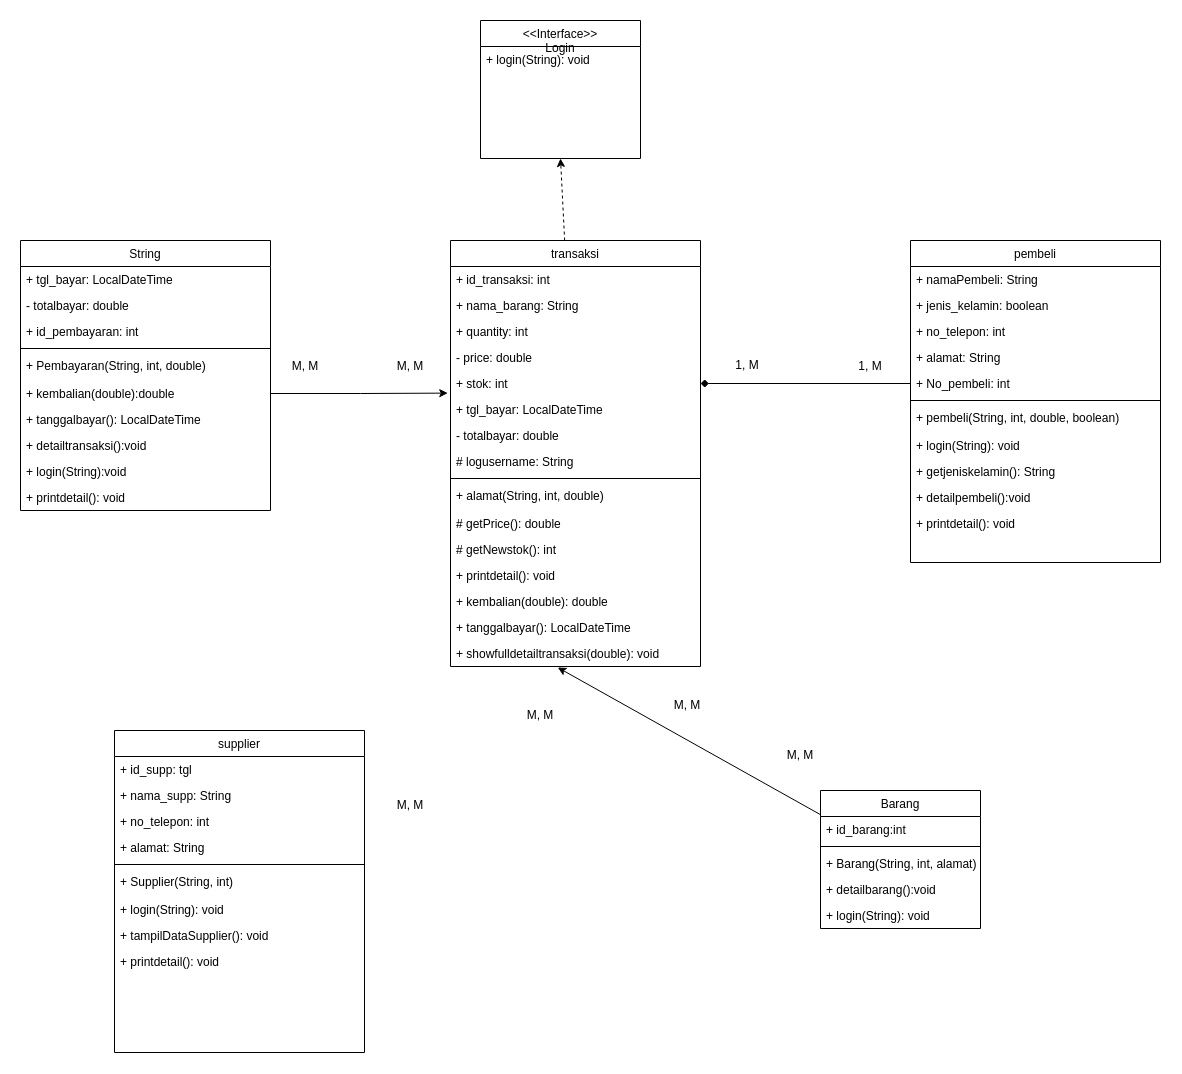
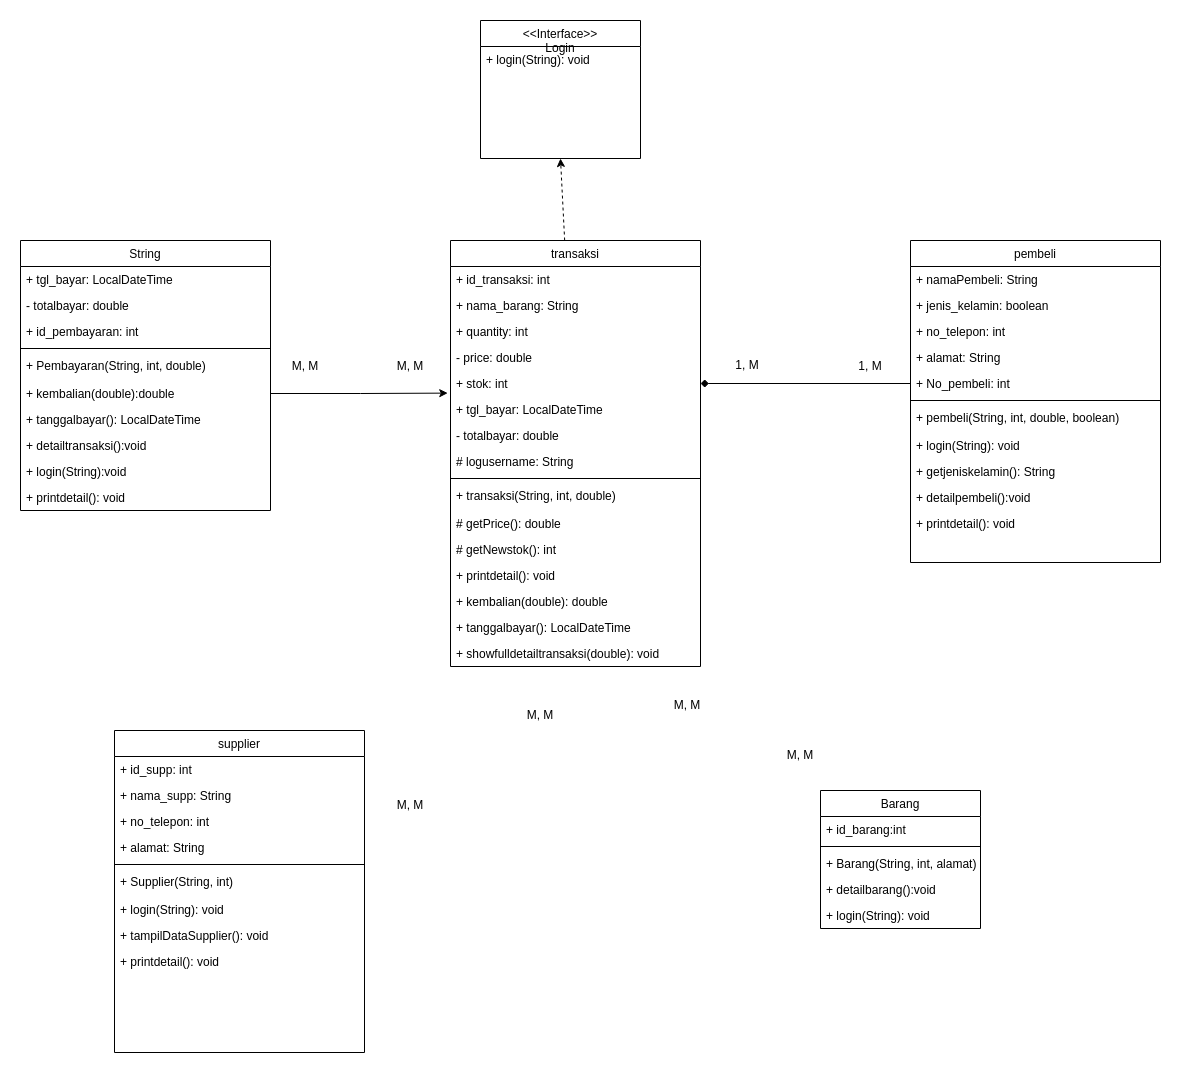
  <mxCell id="0" />
  <mxCell id="1" parent="0" />
- <mxCell id="2" style="rounded=0;orthogonalLoop=1;jettySize=auto;html=1;entryX=0.429;entryY=1.038;entryDx=0;entryDy=0;entryPerimeter=0;" edge="1" parent="1" source="3" target="61"><mxGeometry relative="1" as="geometry" /></mxCell>
  <mxCell id="3" value="Barang" style="swimlane;fontStyle=0;align=center;verticalAlign=top;childLayout=stackLayout;horizontal=1;startSize=26;horizontalStack=0;resizeParent=1;resizeLast=0;collapsible=1;marginBottom=0;rounded=0;shadow=0;strokeWidth=1;" parent="1" vertex="1"><mxGeometry x="820" y="790" width="160" height="138" as="geometry"><mxRectangle x="130" y="380" width="160" height="26" as="alternateBounds" /></mxGeometry></mxCell>
  <mxCell id="4" value="+ id_barang:int" style="text;align=left;verticalAlign=top;spacingLeft=4;spacingRight=4;overflow=hidden;rotatable=0;points=[[0,0.5],[1,0.5]];portConstraint=eastwest;" parent="3" vertex="1"><mxGeometry y="26" width="160" height="26" as="geometry" /></mxCell>
  <mxCell id="5" value="" style="line;html=1;strokeWidth=1;align=left;verticalAlign=middle;spacingTop=-1;spacingLeft=3;spacingRight=3;rotatable=0;labelPosition=right;points=[];portConstraint=eastwest;" parent="3" vertex="1"><mxGeometry y="52" width="160" height="8" as="geometry" /></mxCell>
  <mxCell id="6" value="+ Barang(String, int, alamat)" style="text;align=left;verticalAlign=top;spacingLeft=4;spacingRight=4;overflow=hidden;rotatable=0;points=[[0,0.5],[1,0.5]];portConstraint=eastwest;fontStyle=0" parent="3" vertex="1"><mxGeometry y="60" width="160" height="26" as="geometry" /></mxCell>
  <mxCell id="7" value="+ detailbarang():void" style="text;align=left;verticalAlign=top;spacingLeft=4;spacingRight=4;overflow=hidden;rotatable=0;points=[[0,0.5],[1,0.5]];portConstraint=eastwest;" parent="3" vertex="1"><mxGeometry y="86" width="160" height="26" as="geometry" /></mxCell>
  <mxCell id="8" value="+ login(String): void" style="text;align=left;verticalAlign=top;spacingLeft=4;spacingRight=4;overflow=hidden;rotatable=0;points=[[0,0.5],[1,0.5]];portConstraint=eastwest;fontStyle=0" vertex="1" parent="3"><mxGeometry y="112" width="160" height="26" as="geometry" /></mxCell>
  <mxCell id="9" value="&lt;&lt;Interface&gt;&gt;&#10;Login" style="swimlane;fontStyle=0;align=center;verticalAlign=top;childLayout=stackLayout;horizontal=1;startSize=26;horizontalStack=0;resizeParent=1;resizeLast=0;collapsible=1;marginBottom=0;rounded=0;shadow=0;strokeWidth=1;" vertex="1" parent="1"><mxGeometry x="480" y="20" width="160" height="138" as="geometry"><mxRectangle x="414" y="100" width="160" height="26" as="alternateBounds" /></mxGeometry></mxCell>
  <mxCell id="10" value="+ login(String): void" style="text;align=left;verticalAlign=top;spacingLeft=4;spacingRight=4;overflow=hidden;rotatable=0;points=[[0,0.5],[1,0.5]];portConstraint=eastwest;fontStyle=0" vertex="1" parent="9"><mxGeometry y="26" width="160" height="26" as="geometry" /></mxCell>
  <mxCell id="11" value="String" style="swimlane;fontStyle=0;align=center;verticalAlign=top;childLayout=stackLayout;horizontal=1;startSize=26;horizontalStack=0;resizeParent=1;resizeLast=0;collapsible=1;marginBottom=0;rounded=0;shadow=0;strokeWidth=1;" vertex="1" parent="1"><mxGeometry x="20" y="240" width="250" height="270" as="geometry"><mxRectangle x="130" y="380" width="160" height="26" as="alternateBounds" /></mxGeometry></mxCell>
  <mxCell id="12" value="+ tgl_bayar: LocalDateTime" style="text;align=left;verticalAlign=top;spacingLeft=4;spacingRight=4;overflow=hidden;rotatable=0;points=[[0,0.5],[1,0.5]];portConstraint=eastwest;" vertex="1" parent="11"><mxGeometry y="26" width="250" height="26" as="geometry" /></mxCell>
  <mxCell id="13" value="- totalbayar: double" style="text;align=left;verticalAlign=top;spacingLeft=4;spacingRight=4;overflow=hidden;rotatable=0;points=[[0,0.5],[1,0.5]];portConstraint=eastwest;" vertex="1" parent="11"><mxGeometry y="52" width="250" height="26" as="geometry" /></mxCell>
  <mxCell id="14" value="+ id_pembayaran: int" style="text;align=left;verticalAlign=top;spacingLeft=4;spacingRight=4;overflow=hidden;rotatable=0;points=[[0,0.5],[1,0.5]];portConstraint=eastwest;" vertex="1" parent="11"><mxGeometry y="78" width="250" height="26" as="geometry" /></mxCell>
  <mxCell id="15" value="" style="line;html=1;strokeWidth=1;align=left;verticalAlign=middle;spacingTop=-1;spacingLeft=3;spacingRight=3;rotatable=0;labelPosition=right;points=[];portConstraint=eastwest;" vertex="1" parent="11"><mxGeometry y="104" width="250" height="8" as="geometry" /></mxCell>
  <mxCell id="16" value="+ Pembayaran(String, int, double)" style="text;align=left;verticalAlign=top;spacingLeft=4;spacingRight=4;overflow=hidden;rotatable=0;points=[[0,0.5],[1,0.5]];portConstraint=eastwest;fontStyle=0" vertex="1" parent="11"><mxGeometry y="112" width="250" height="28" as="geometry" /></mxCell>
  <mxCell id="17" value="+ kembalian(double):double" style="text;align=left;verticalAlign=top;spacingLeft=4;spacingRight=4;overflow=hidden;rotatable=0;points=[[0,0.5],[1,0.5]];portConstraint=eastwest;" vertex="1" parent="11"><mxGeometry y="140" width="250" height="26" as="geometry" /></mxCell>
  <mxCell id="18" value="+ tanggalbayar(): LocalDateTime" style="text;align=left;verticalAlign=top;spacingLeft=4;spacingRight=4;overflow=hidden;rotatable=0;points=[[0,0.5],[1,0.5]];portConstraint=eastwest;" vertex="1" parent="11"><mxGeometry y="166" width="250" height="26" as="geometry" /></mxCell>
  <mxCell id="19" value="+ detailtransaksi():void" style="text;align=left;verticalAlign=top;spacingLeft=4;spacingRight=4;overflow=hidden;rotatable=0;points=[[0,0.5],[1,0.5]];portConstraint=eastwest;" vertex="1" parent="11"><mxGeometry y="192" width="250" height="26" as="geometry" /></mxCell>
  <mxCell id="20" value="+ login(String):void" style="text;align=left;verticalAlign=top;spacingLeft=4;spacingRight=4;overflow=hidden;rotatable=0;points=[[0,0.5],[1,0.5]];portConstraint=eastwest;" vertex="1" parent="11"><mxGeometry y="218" width="250" height="26" as="geometry" /></mxCell>
  <mxCell id="21" value="+ printdetail(): void" style="text;align=left;verticalAlign=top;spacingLeft=4;spacingRight=4;overflow=hidden;rotatable=0;points=[[0,0.5],[1,0.5]];portConstraint=eastwest;" vertex="1" parent="11"><mxGeometry y="244" width="250" height="26" as="geometry" /></mxCell>
  <mxCell id="22" value="pembeli" style="swimlane;fontStyle=0;align=center;verticalAlign=top;childLayout=stackLayout;horizontal=1;startSize=26;horizontalStack=0;resizeParent=1;resizeLast=0;collapsible=1;marginBottom=0;rounded=0;shadow=0;strokeWidth=1;" vertex="1" parent="1"><mxGeometry x="910" y="240" width="250" height="322" as="geometry"><mxRectangle x="130" y="380" width="160" height="26" as="alternateBounds" /></mxGeometry></mxCell>
  <mxCell id="23" value="+ namaPembeli: String" style="text;align=left;verticalAlign=top;spacingLeft=4;spacingRight=4;overflow=hidden;rotatable=0;points=[[0,0.5],[1,0.5]];portConstraint=eastwest;" vertex="1" parent="22"><mxGeometry y="26" width="250" height="26" as="geometry" /></mxCell>
  <mxCell id="24" value="+ jenis_kelamin: boolean" style="text;align=left;verticalAlign=top;spacingLeft=4;spacingRight=4;overflow=hidden;rotatable=0;points=[[0,0.5],[1,0.5]];portConstraint=eastwest;" vertex="1" parent="22"><mxGeometry y="52" width="250" height="26" as="geometry" /></mxCell>
  <mxCell id="25" value="+ no_telepon: int" style="text;align=left;verticalAlign=top;spacingLeft=4;spacingRight=4;overflow=hidden;rotatable=0;points=[[0,0.5],[1,0.5]];portConstraint=eastwest;" vertex="1" parent="22"><mxGeometry y="78" width="250" height="26" as="geometry" /></mxCell>
  <mxCell id="26" value="+ alamat: String" style="text;align=left;verticalAlign=top;spacingLeft=4;spacingRight=4;overflow=hidden;rotatable=0;points=[[0,0.5],[1,0.5]];portConstraint=eastwest;" vertex="1" parent="22"><mxGeometry y="104" width="250" height="26" as="geometry" /></mxCell>
  <mxCell id="27" value="+ No_pembeli: int" style="text;align=left;verticalAlign=top;spacingLeft=4;spacingRight=4;overflow=hidden;rotatable=0;points=[[0,0.5],[1,0.5]];portConstraint=eastwest;" vertex="1" parent="22"><mxGeometry y="130" width="250" height="26" as="geometry" /></mxCell>
  <mxCell id="28" value="" style="line;html=1;strokeWidth=1;align=left;verticalAlign=middle;spacingTop=-1;spacingLeft=3;spacingRight=3;rotatable=0;labelPosition=right;points=[];portConstraint=eastwest;" vertex="1" parent="22"><mxGeometry y="156" width="250" height="8" as="geometry" /></mxCell>
  <mxCell id="29" value="+ pembeli(String, int, double, boolean)" style="text;align=left;verticalAlign=top;spacingLeft=4;spacingRight=4;overflow=hidden;rotatable=0;points=[[0,0.5],[1,0.5]];portConstraint=eastwest;fontStyle=0" vertex="1" parent="22"><mxGeometry y="164" width="250" height="28" as="geometry" /></mxCell>
  <mxCell id="30" value="+ login(String): void" style="text;align=left;verticalAlign=top;spacingLeft=4;spacingRight=4;overflow=hidden;rotatable=0;points=[[0,0.5],[1,0.5]];portConstraint=eastwest;" vertex="1" parent="22"><mxGeometry y="192" width="250" height="26" as="geometry" /></mxCell>
  <mxCell id="31" value="+ getjeniskelamin(): String" style="text;align=left;verticalAlign=top;spacingLeft=4;spacingRight=4;overflow=hidden;rotatable=0;points=[[0,0.5],[1,0.5]];portConstraint=eastwest;" vertex="1" parent="22"><mxGeometry y="218" width="250" height="26" as="geometry" /></mxCell>
  <mxCell id="32" value="+ detailpembeli():void" style="text;align=left;verticalAlign=top;spacingLeft=4;spacingRight=4;overflow=hidden;rotatable=0;points=[[0,0.5],[1,0.5]];portConstraint=eastwest;" vertex="1" parent="22"><mxGeometry y="244" width="250" height="26" as="geometry" /></mxCell>
  <mxCell id="33" value="+ printdetail(): void" style="text;align=left;verticalAlign=top;spacingLeft=4;spacingRight=4;overflow=hidden;rotatable=0;points=[[0,0.5],[1,0.5]];portConstraint=eastwest;" vertex="1" parent="22"><mxGeometry y="270" width="250" height="26" as="geometry" /></mxCell>
  <mxCell id="34" value="supplier" style="swimlane;fontStyle=0;align=center;verticalAlign=top;childLayout=stackLayout;horizontal=1;startSize=26;horizontalStack=0;resizeParent=1;resizeLast=0;collapsible=1;marginBottom=0;rounded=0;shadow=0;strokeWidth=1;" vertex="1" parent="1"><mxGeometry x="114" y="730" width="250" height="322" as="geometry"><mxRectangle x="130" y="380" width="160" height="26" as="alternateBounds" /></mxGeometry></mxCell>
- <mxCell id="35" value="+ id_supp: tgl" style="text;align=left;verticalAlign=top;spacingLeft=4;spacingRight=4;overflow=hidden;rotatable=0;points=[[0,0.5],[1,0.5]];portConstraint=eastwest;" vertex="1" parent="34"><mxGeometry y="26" width="250" height="26" as="geometry" /></mxCell>
+ <mxCell id="35" value="+ id_supp: int" style="text;align=left;verticalAlign=top;spacingLeft=4;spacingRight=4;overflow=hidden;rotatable=0;points=[[0,0.5],[1,0.5]];portConstraint=eastwest;" vertex="1" parent="34"><mxGeometry y="26" width="250" height="26" as="geometry" /></mxCell>
  <mxCell id="36" value="+ nama_supp: String" style="text;align=left;verticalAlign=top;spacingLeft=4;spacingRight=4;overflow=hidden;rotatable=0;points=[[0,0.5],[1,0.5]];portConstraint=eastwest;" vertex="1" parent="34"><mxGeometry y="52" width="250" height="26" as="geometry" /></mxCell>
  <mxCell id="37" value="+ no_telepon: int" style="text;align=left;verticalAlign=top;spacingLeft=4;spacingRight=4;overflow=hidden;rotatable=0;points=[[0,0.5],[1,0.5]];portConstraint=eastwest;" vertex="1" parent="34"><mxGeometry y="78" width="250" height="26" as="geometry" /></mxCell>
  <mxCell id="38" value="+ alamat: String" style="text;align=left;verticalAlign=top;spacingLeft=4;spacingRight=4;overflow=hidden;rotatable=0;points=[[0,0.5],[1,0.5]];portConstraint=eastwest;" vertex="1" parent="34"><mxGeometry y="104" width="250" height="26" as="geometry" /></mxCell>
  <mxCell id="39" value="" style="line;html=1;strokeWidth=1;align=left;verticalAlign=middle;spacingTop=-1;spacingLeft=3;spacingRight=3;rotatable=0;labelPosition=right;points=[];portConstraint=eastwest;" vertex="1" parent="34"><mxGeometry y="130" width="250" height="8" as="geometry" /></mxCell>
  <mxCell id="40" value="+ Supplier(String, int)" style="text;align=left;verticalAlign=top;spacingLeft=4;spacingRight=4;overflow=hidden;rotatable=0;points=[[0,0.5],[1,0.5]];portConstraint=eastwest;fontStyle=0" vertex="1" parent="34"><mxGeometry y="138" width="250" height="28" as="geometry" /></mxCell>
  <mxCell id="41" value="+ login(String): void" style="text;align=left;verticalAlign=top;spacingLeft=4;spacingRight=4;overflow=hidden;rotatable=0;points=[[0,0.5],[1,0.5]];portConstraint=eastwest;" vertex="1" parent="34"><mxGeometry y="166" width="250" height="26" as="geometry" /></mxCell>
  <mxCell id="42" value="+ tampilDataSupplier(): void" style="text;align=left;verticalAlign=top;spacingLeft=4;spacingRight=4;overflow=hidden;rotatable=0;points=[[0,0.5],[1,0.5]];portConstraint=eastwest;" vertex="1" parent="34"><mxGeometry y="192" width="250" height="26" as="geometry" /></mxCell>
  <mxCell id="43" value="+ printdetail(): void" style="text;align=left;verticalAlign=top;spacingLeft=4;spacingRight=4;overflow=hidden;rotatable=0;points=[[0,0.5],[1,0.5]];portConstraint=eastwest;" vertex="1" parent="34"><mxGeometry y="218" width="250" height="26" as="geometry" /></mxCell>
  <mxCell id="44" style="rounded=0;orthogonalLoop=1;jettySize=auto;html=1;entryX=0.5;entryY=1;entryDx=0;entryDy=0;dashed=1;" edge="1" parent="1" source="45" target="9"><mxGeometry relative="1" as="geometry" /></mxCell>
  <mxCell id="45" value="transaksi" style="swimlane;fontStyle=0;align=center;verticalAlign=top;childLayout=stackLayout;horizontal=1;startSize=26;horizontalStack=0;resizeParent=1;resizeLast=0;collapsible=1;marginBottom=0;rounded=0;shadow=0;strokeWidth=1;" vertex="1" parent="1"><mxGeometry x="450" y="240" width="250" height="426" as="geometry"><mxRectangle x="130" y="380" width="160" height="26" as="alternateBounds" /></mxGeometry></mxCell>
  <mxCell id="46" value="+ id_transaksi: int" style="text;align=left;verticalAlign=top;spacingLeft=4;spacingRight=4;overflow=hidden;rotatable=0;points=[[0,0.5],[1,0.5]];portConstraint=eastwest;" vertex="1" parent="45"><mxGeometry y="26" width="250" height="26" as="geometry" /></mxCell>
  <mxCell id="47" value="+ nama_barang: String" style="text;align=left;verticalAlign=top;spacingLeft=4;spacingRight=4;overflow=hidden;rotatable=0;points=[[0,0.5],[1,0.5]];portConstraint=eastwest;" vertex="1" parent="45"><mxGeometry y="52" width="250" height="26" as="geometry" /></mxCell>
  <mxCell id="48" value="+ quantity: int" style="text;align=left;verticalAlign=top;spacingLeft=4;spacingRight=4;overflow=hidden;rotatable=0;points=[[0,0.5],[1,0.5]];portConstraint=eastwest;" vertex="1" parent="45"><mxGeometry y="78" width="250" height="26" as="geometry" /></mxCell>
  <mxCell id="49" value="- price: double" style="text;align=left;verticalAlign=top;spacingLeft=4;spacingRight=4;overflow=hidden;rotatable=0;points=[[0,0.5],[1,0.5]];portConstraint=eastwest;" vertex="1" parent="45"><mxGeometry y="104" width="250" height="26" as="geometry" /></mxCell>
  <mxCell id="50" value="+ stok: int" style="text;align=left;verticalAlign=top;spacingLeft=4;spacingRight=4;overflow=hidden;rotatable=0;points=[[0,0.5],[1,0.5]];portConstraint=eastwest;" vertex="1" parent="45"><mxGeometry y="130" width="250" height="26" as="geometry" /></mxCell>
  <mxCell id="51" value="+ tgl_bayar: LocalDateTime" style="text;align=left;verticalAlign=top;spacingLeft=4;spacingRight=4;overflow=hidden;rotatable=0;points=[[0,0.5],[1,0.5]];portConstraint=eastwest;" vertex="1" parent="45"><mxGeometry y="156" width="250" height="26" as="geometry" /></mxCell>
  <mxCell id="52" value="- totalbayar: double" style="text;align=left;verticalAlign=top;spacingLeft=4;spacingRight=4;overflow=hidden;rotatable=0;points=[[0,0.5],[1,0.5]];portConstraint=eastwest;" vertex="1" parent="45"><mxGeometry y="182" width="250" height="26" as="geometry" /></mxCell>
  <mxCell id="53" value="# logusername: String" style="text;align=left;verticalAlign=top;spacingLeft=4;spacingRight=4;overflow=hidden;rotatable=0;points=[[0,0.5],[1,0.5]];portConstraint=eastwest;" vertex="1" parent="45"><mxGeometry y="208" width="250" height="26" as="geometry" /></mxCell>
  <mxCell id="54" value="" style="line;html=1;strokeWidth=1;align=left;verticalAlign=middle;spacingTop=-1;spacingLeft=3;spacingRight=3;rotatable=0;labelPosition=right;points=[];portConstraint=eastwest;" vertex="1" parent="45"><mxGeometry y="234" width="250" height="8" as="geometry" /></mxCell>
- <mxCell id="55" value="+ alamat(String, int, double)" style="text;align=left;verticalAlign=top;spacingLeft=4;spacingRight=4;overflow=hidden;rotatable=0;points=[[0,0.5],[1,0.5]];portConstraint=eastwest;fontStyle=0" vertex="1" parent="45"><mxGeometry y="242" width="250" height="28" as="geometry" /></mxCell>
+ <mxCell id="55" value="+ transaksi(String, int, double)" style="text;align=left;verticalAlign=top;spacingLeft=4;spacingRight=4;overflow=hidden;rotatable=0;points=[[0,0.5],[1,0.5]];portConstraint=eastwest;fontStyle=0" vertex="1" parent="45"><mxGeometry y="242" width="250" height="28" as="geometry" /></mxCell>
  <mxCell id="56" value="# getPrice(): double" style="text;align=left;verticalAlign=top;spacingLeft=4;spacingRight=4;overflow=hidden;rotatable=0;points=[[0,0.5],[1,0.5]];portConstraint=eastwest;" vertex="1" parent="45"><mxGeometry y="270" width="250" height="26" as="geometry" /></mxCell>
  <mxCell id="57" value="# getNewstok(): int" style="text;align=left;verticalAlign=top;spacingLeft=4;spacingRight=4;overflow=hidden;rotatable=0;points=[[0,0.5],[1,0.5]];portConstraint=eastwest;" vertex="1" parent="45"><mxGeometry y="296" width="250" height="26" as="geometry" /></mxCell>
  <mxCell id="58" value="+ printdetail(): void" style="text;align=left;verticalAlign=top;spacingLeft=4;spacingRight=4;overflow=hidden;rotatable=0;points=[[0,0.5],[1,0.5]];portConstraint=eastwest;" vertex="1" parent="45"><mxGeometry y="322" width="250" height="26" as="geometry" /></mxCell>
  <mxCell id="59" value="+ kembalian(double): double" style="text;align=left;verticalAlign=top;spacingLeft=4;spacingRight=4;overflow=hidden;rotatable=0;points=[[0,0.5],[1,0.5]];portConstraint=eastwest;" vertex="1" parent="45"><mxGeometry y="348" width="250" height="26" as="geometry" /></mxCell>
  <mxCell id="60" value="+ tanggalbayar(): LocalDateTime" style="text;align=left;verticalAlign=top;spacingLeft=4;spacingRight=4;overflow=hidden;rotatable=0;points=[[0,0.5],[1,0.5]];portConstraint=eastwest;" vertex="1" parent="45"><mxGeometry y="374" width="250" height="26" as="geometry" /></mxCell>
  <mxCell id="61" value="+ showfulldetailtransaksi(double): void" style="text;align=left;verticalAlign=top;spacingLeft=4;spacingRight=4;overflow=hidden;rotatable=0;points=[[0,0.5],[1,0.5]];portConstraint=eastwest;" vertex="1" parent="45"><mxGeometry y="400" width="250" height="26" as="geometry" /></mxCell>
  <mxCell id="62" style="rounded=0;orthogonalLoop=1;jettySize=auto;html=1;entryX=1;entryY=0.5;entryDx=0;entryDy=0;endArrow=diamond;" edge="1" parent="1" source="27" target="50"><mxGeometry relative="1" as="geometry" /></mxCell>
  <mxCell id="63" style="edgeStyle=orthogonalEdgeStyle;rounded=0;orthogonalLoop=1;jettySize=auto;html=1;entryX=-0.011;entryY=0.87;entryDx=0;entryDy=0;entryPerimeter=0;" edge="1" parent="1" source="17" target="50"><mxGeometry relative="1" as="geometry" /></mxCell>
  <mxCell id="64" value="M, M" style="text;html=1;strokeColor=none;fillColor=none;align=center;verticalAlign=middle;whiteSpace=wrap;rounded=0;" vertex="1" parent="1"><mxGeometry x="275" y="351" width="60" height="30" as="geometry" /></mxCell>
  <mxCell id="65" value="M, M" style="text;html=1;strokeColor=none;fillColor=none;align=center;verticalAlign=middle;whiteSpace=wrap;rounded=0;" vertex="1" parent="1"><mxGeometry x="380" y="351" width="60" height="30" as="geometry" /></mxCell>
  <mxCell id="66" value="1, M" style="text;html=1;strokeColor=none;fillColor=none;align=center;verticalAlign=middle;whiteSpace=wrap;rounded=0;" vertex="1" parent="1"><mxGeometry x="840" y="351" width="60" height="30" as="geometry" /></mxCell>
  <mxCell id="67" value="1, M" style="text;html=1;strokeColor=none;fillColor=none;align=center;verticalAlign=middle;whiteSpace=wrap;rounded=0;" vertex="1" parent="1"><mxGeometry x="717" y="350" width="60" height="30" as="geometry" /></mxCell>
  <mxCell id="68" value="M, M" style="text;html=1;strokeColor=none;fillColor=none;align=center;verticalAlign=middle;whiteSpace=wrap;rounded=0;" vertex="1" parent="1"><mxGeometry x="380" y="790" width="60" height="30" as="geometry" /></mxCell>
  <mxCell id="69" value="M, M" style="text;html=1;strokeColor=none;fillColor=none;align=center;verticalAlign=middle;whiteSpace=wrap;rounded=0;" vertex="1" parent="1"><mxGeometry x="510" y="700" width="60" height="30" as="geometry" /></mxCell>
  <mxCell id="70" value="M, M" style="text;html=1;strokeColor=none;fillColor=none;align=center;verticalAlign=middle;whiteSpace=wrap;rounded=0;" vertex="1" parent="1"><mxGeometry x="770" y="740" width="60" height="30" as="geometry" /></mxCell>
  <mxCell id="71" value="M, M" style="text;html=1;strokeColor=none;fillColor=none;align=center;verticalAlign=middle;whiteSpace=wrap;rounded=0;" vertex="1" parent="1"><mxGeometry x="657" y="690" width="60" height="30" as="geometry" /></mxCell>
